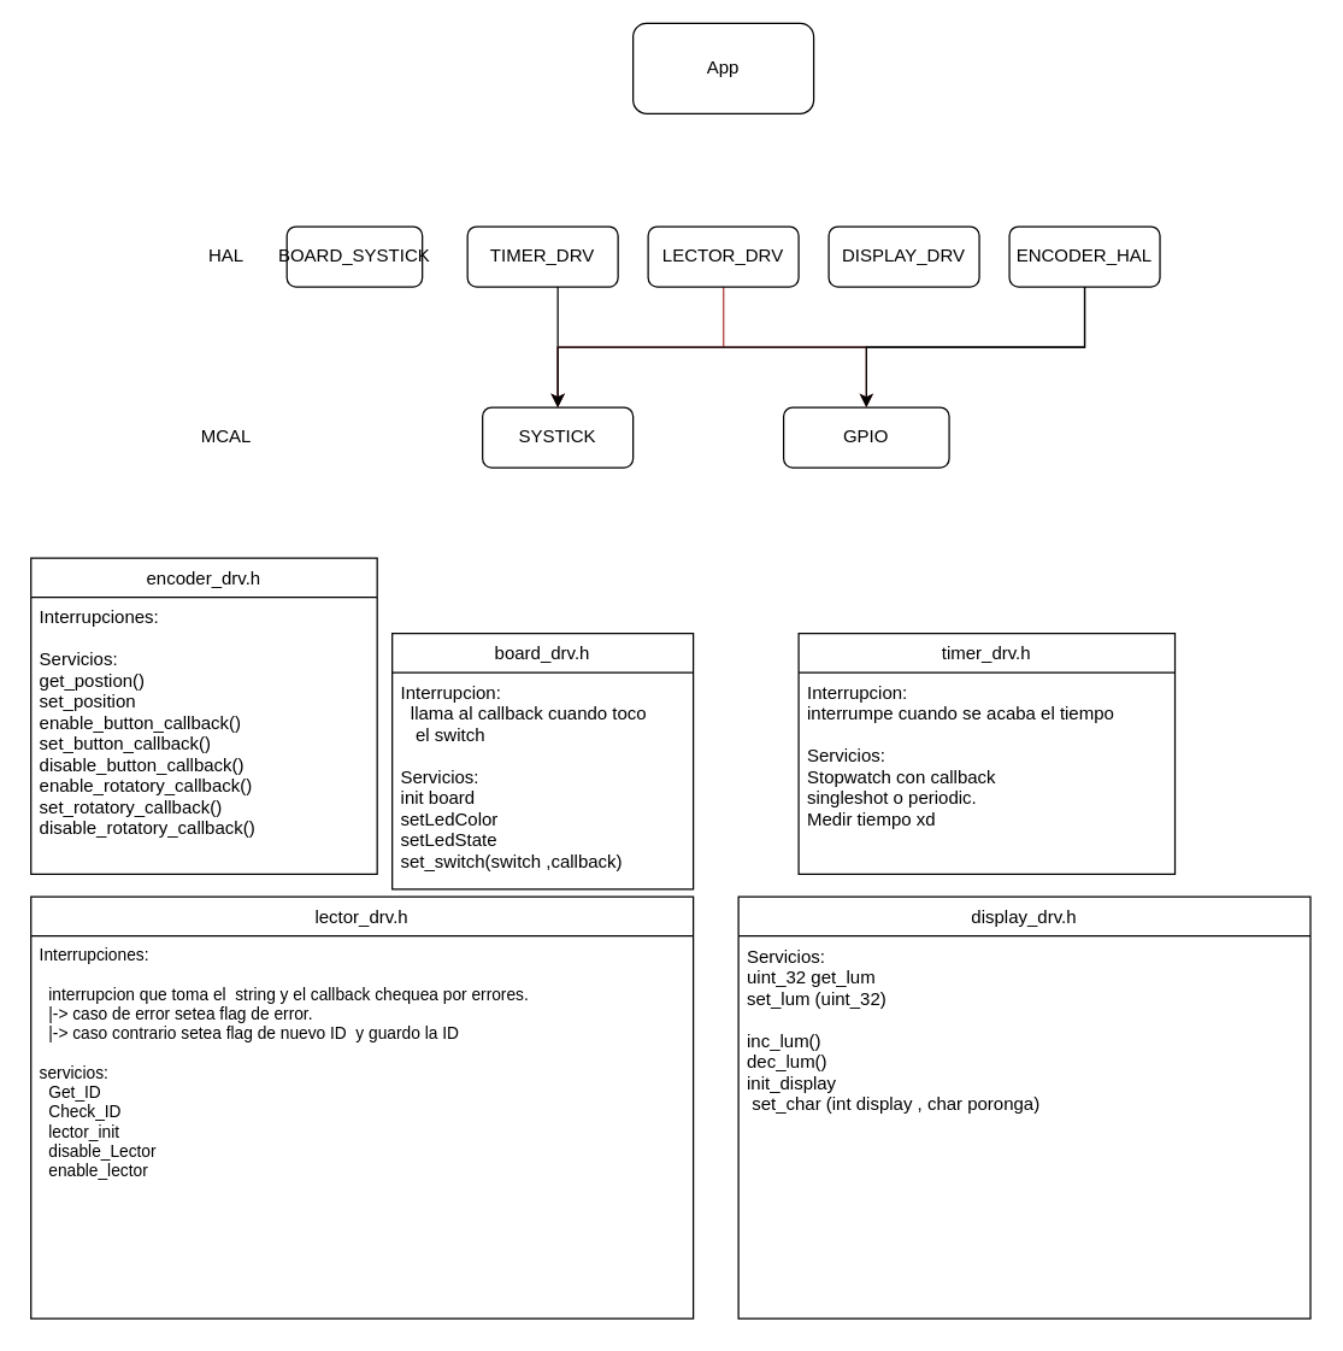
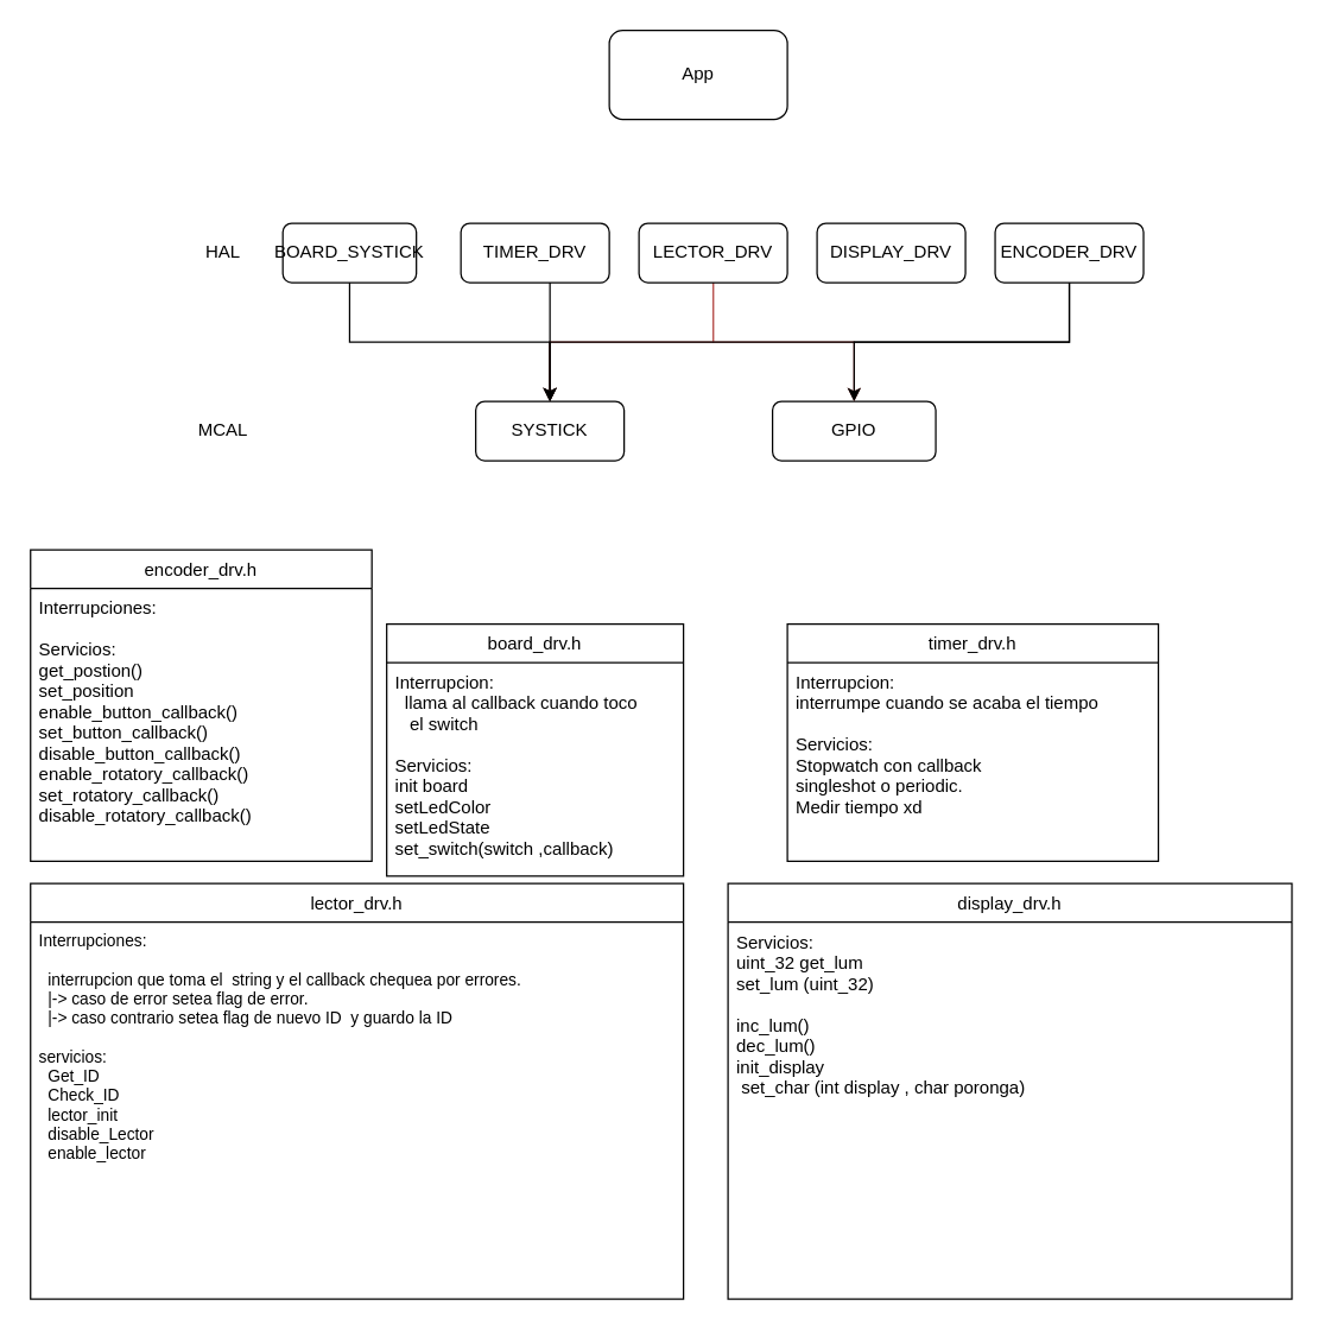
  <mxCell id="0" />
  <mxCell id="1" parent="0" />
- <mxCell id="2" value="App" style="rounded=1;whiteSpace=wrap;html=1;" vertex="1" parent="1"><mxGeometry x="420" y="15" width="120" height="60" as="geometry" /></mxCell>
+ <mxCell id="2" value="App" style="rounded=1;whiteSpace=wrap;html=1;" vertex="1" parent="1"><mxGeometry x="410" y="20" width="120" height="60" as="geometry" /></mxCell>
  <mxCell id="3" style="edgeStyle=orthogonalEdgeStyle;rounded=0;orthogonalLoop=1;jettySize=auto;html=1;" edge="1" parent="1" source="4"><mxGeometry relative="1" as="geometry"><mxPoint x="370" y="270" as="targetPoint" /><Array as="points"><mxPoint x="370" y="210" /><mxPoint x="370" y="210" /></Array></mxGeometry></mxCell>
  <mxCell id="4" value="TIMER_DRV" style="rounded=1;whiteSpace=wrap;html=1;" vertex="1" parent="1"><mxGeometry x="310" y="150" width="100" height="40" as="geometry" /></mxCell>
  <mxCell id="5" value="GPIO" style="rounded=1;whiteSpace=wrap;html=1;" vertex="1" parent="1"><mxGeometry x="520" y="270" width="110" height="40" as="geometry" /></mxCell>
  <mxCell id="6" value="DISPLAY_DRV" style="rounded=1;whiteSpace=wrap;html=1;" vertex="1" parent="1"><mxGeometry x="550" y="150" width="100" height="40" as="geometry" /></mxCell>
  <mxCell id="7" style="edgeStyle=orthogonalEdgeStyle;rounded=0;orthogonalLoop=1;jettySize=auto;html=1;entryX=0.5;entryY=0;entryDx=0;entryDy=0;fillColor=#f8cecc;strokeColor=#b85450;" edge="1" parent="1" source="9" target="5"><mxGeometry relative="1" as="geometry"><Array as="points"><mxPoint x="480" y="230" /><mxPoint x="575" y="230" /></Array></mxGeometry></mxCell>
  <mxCell id="8" style="edgeStyle=orthogonalEdgeStyle;rounded=0;orthogonalLoop=1;jettySize=auto;html=1;fillColor=#f8cecc;strokeColor=#b85450;" edge="1" parent="1" source="9" target="10"><mxGeometry relative="1" as="geometry"><Array as="points"><mxPoint x="480" y="230" /><mxPoint x="370" y="230" /></Array></mxGeometry></mxCell>
  <mxCell id="9" value="LECTOR_DRV" style="rounded=1;whiteSpace=wrap;html=1;" vertex="1" parent="1"><mxGeometry x="430" y="150" width="100" height="40" as="geometry" /></mxCell>
  <mxCell id="10" value="SYSTICK" style="rounded=1;whiteSpace=wrap;html=1;" vertex="1" parent="1"><mxGeometry x="320" y="270" width="100" height="40" as="geometry" /></mxCell>
  <mxCell id="11" style="edgeStyle=orthogonalEdgeStyle;rounded=0;orthogonalLoop=1;jettySize=auto;html=1;entryX=0.5;entryY=0;entryDx=0;entryDy=0;" edge="1" parent="1" source="13" target="5"><mxGeometry relative="1" as="geometry"><Array as="points"><mxPoint x="720" y="230" /><mxPoint x="575" y="230" /></Array></mxGeometry></mxCell>
  <mxCell id="12" style="edgeStyle=orthogonalEdgeStyle;rounded=0;orthogonalLoop=1;jettySize=auto;html=1;" edge="1" parent="1" source="13"><mxGeometry relative="1" as="geometry"><mxPoint x="370" y="270" as="targetPoint" /><Array as="points"><mxPoint x="720" y="230" /><mxPoint x="370" y="230" /></Array></mxGeometry></mxCell>
- <mxCell id="13" value="ENCODER_HAL" style="rounded=1;whiteSpace=wrap;html=1;" vertex="1" parent="1"><mxGeometry x="670" y="150" width="100" height="40" as="geometry" /></mxCell>
+ <mxCell id="13" value="ENCODER_DRV" style="rounded=1;whiteSpace=wrap;html=1;" vertex="1" parent="1"><mxGeometry x="670" y="150" width="100" height="40" as="geometry" /></mxCell>
+ <mxCell id="14" style="edgeStyle=orthogonalEdgeStyle;rounded=0;orthogonalLoop=1;jettySize=auto;html=1;entryX=0.5;entryY=0;entryDx=0;entryDy=0;" edge="1" parent="1" source="15" target="10"><mxGeometry relative="1" as="geometry"><Array as="points"><mxPoint x="235" y="230" /><mxPoint x="370" y="230" /></Array></mxGeometry></mxCell>
  <mxCell id="15" value="BOARD_SYSTICK" style="rounded=1;whiteSpace=wrap;html=1;" vertex="1" parent="1"><mxGeometry x="190" y="150" width="90" height="40" as="geometry" /></mxCell>
  <mxCell id="16" value="MCAL" style="text;html=1;strokeColor=none;fillColor=none;align=center;verticalAlign=middle;whiteSpace=wrap;rounded=0;" vertex="1" parent="1"><mxGeometry x="130" y="280" width="40" height="20" as="geometry" /></mxCell>
  <mxCell id="17" value="HAL" style="text;html=1;strokeColor=none;fillColor=none;align=center;verticalAlign=middle;whiteSpace=wrap;rounded=0;" vertex="1" parent="1"><mxGeometry x="130" y="160" width="40" height="20" as="geometry" /></mxCell>
  <mxCell id="18" value="lector_drv.h" style="swimlane;fontStyle=0;childLayout=stackLayout;horizontal=1;startSize=26;fillColor=none;horizontalStack=0;resizeParent=1;resizeParentMax=0;resizeLast=0;collapsible=1;marginBottom=0;" vertex="1" parent="1"><mxGeometry x="20" y="595" width="440" height="280" as="geometry" /></mxCell>
  <mxCell id="19" value="Interrupciones:&#10;&#10;  interrupcion que toma el  string y el callback chequea por errores.&#10;  |-&gt; caso de error setea flag de error.&#10;  |-&gt; caso contrario setea flag de nuevo ID  y guardo la ID&#10;&#10;servicios:&#10;  Get_ID&#10;  Check_ID&#10;  lector_init&#10;  disable_Lector&#10;  enable_lector&#10;" style="text;strokeColor=none;fillColor=none;align=left;verticalAlign=top;spacingLeft=4;spacingRight=4;overflow=hidden;rotatable=0;points=[[0,0.5],[1,0.5]];portConstraint=eastwest;fontSize=11;fontStyle=0" vertex="1" parent="18"><mxGeometry y="26" width="440" height="254" as="geometry" /></mxCell>
  <mxCell id="20" value="display_drv.h" style="swimlane;fontStyle=0;childLayout=stackLayout;horizontal=1;startSize=26;fillColor=none;horizontalStack=0;resizeParent=1;resizeParentMax=0;resizeLast=0;collapsible=1;marginBottom=0;" vertex="1" parent="1"><mxGeometry x="490" y="595" width="380" height="280" as="geometry" /></mxCell>
  <mxCell id="21" value="Servicios:&#10;uint_32 get_lum &#10;set_lum (uint_32)  &#10;&#10;inc_lum()&#10;dec_lum()&#10;init_display&#10; set_char (int display , char poronga)&#10; " style="text;strokeColor=none;fillColor=none;align=left;verticalAlign=top;spacingLeft=4;spacingRight=4;overflow=hidden;rotatable=0;points=[[0,0.5],[1,0.5]];portConstraint=eastwest;" vertex="1" parent="20"><mxGeometry y="26" width="380" height="254" as="geometry" /></mxCell>
  <mxCell id="22" value="timer_drv.h" style="swimlane;fontStyle=0;childLayout=stackLayout;horizontal=1;startSize=26;fillColor=none;horizontalStack=0;resizeParent=1;resizeParentMax=0;resizeLast=0;collapsible=1;marginBottom=0;" vertex="1" parent="1"><mxGeometry x="530" y="420" width="250" height="160" as="geometry" /></mxCell>
  <mxCell id="23" value="Interrupcion:&#10;interrumpe cuando se acaba el tiempo&#10;&#10;Servicios:&#10;Stopwatch con callback&#10;singleshot o periodic.&#10;Medir tiempo xd&#10; &#10;&#10;" style="text;strokeColor=none;fillColor=none;align=left;verticalAlign=top;spacingLeft=4;spacingRight=4;overflow=hidden;rotatable=0;points=[[0,0.5],[1,0.5]];portConstraint=eastwest;" vertex="1" parent="22"><mxGeometry y="26" width="250" height="134" as="geometry" /></mxCell>
  <mxCell id="24" value="board_drv.h" style="swimlane;fontStyle=0;childLayout=stackLayout;horizontal=1;startSize=26;fillColor=none;horizontalStack=0;resizeParent=1;resizeParentMax=0;resizeLast=0;collapsible=1;marginBottom=0;" vertex="1" parent="1"><mxGeometry x="260" y="420" width="200" height="170" as="geometry" /></mxCell>
  <mxCell id="25" value="Interrupcion:&#10;  llama al callback cuando toco &#10;   el switch&#10;&#10;Servicios:&#10;init board&#10;setLedColor&#10;setLedState&#10;set_switch(switch ,callback)&#10;&#10;" style="text;strokeColor=none;fillColor=none;align=left;verticalAlign=top;spacingLeft=4;spacingRight=4;overflow=hidden;rotatable=0;points=[[0,0.5],[1,0.5]];portConstraint=eastwest;" vertex="1" parent="24"><mxGeometry y="26" width="200" height="144" as="geometry" /></mxCell>
  <mxCell id="26" value="encoder_drv.h" style="swimlane;fontStyle=0;childLayout=stackLayout;horizontal=1;startSize=26;fillColor=none;horizontalStack=0;resizeParent=1;resizeParentMax=0;resizeLast=0;collapsible=1;marginBottom=0;" vertex="1" parent="1"><mxGeometry x="20" y="370" width="230" height="210" as="geometry" /></mxCell>
  <mxCell id="27" value="Interrupciones:&#10;&#10;Servicios:&#10;get_postion()&#10;set_position&#10;enable_button_callback()&#10;set_button_callback()&#10;disable_button_callback()&#10;enable_rotatory_callback()&#10;set_rotatory_callback()&#10;disable_rotatory_callback()" style="text;strokeColor=none;fillColor=none;align=left;verticalAlign=top;spacingLeft=4;spacingRight=4;overflow=hidden;rotatable=0;points=[[0,0.5],[1,0.5]];portConstraint=eastwest;" vertex="1" parent="26"><mxGeometry y="26" width="230" height="184" as="geometry" /></mxCell>
